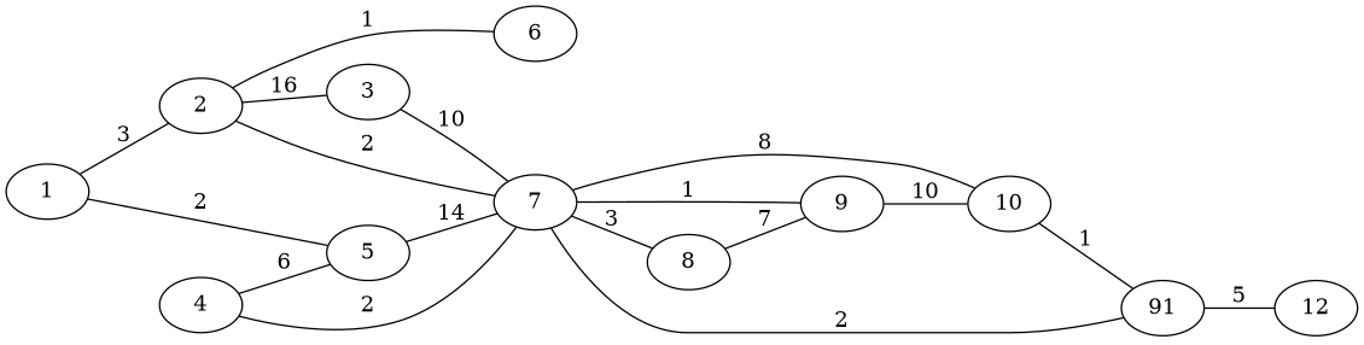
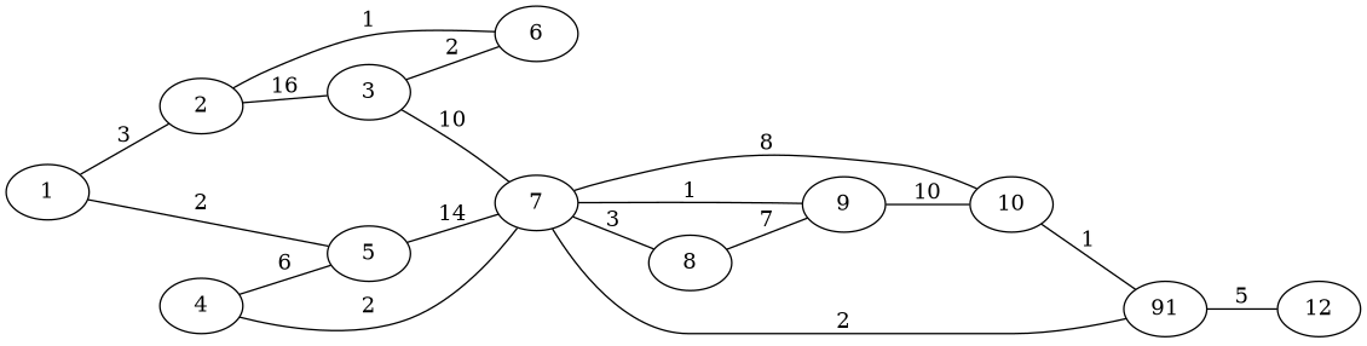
  graph {
    rankdir=LR
    1
    2
    5
    3
    6
    7
    8
    9
    10
    n10 [label=91]
    12
    4
    1 -- 2 [label=3]
    1 -- 5 [label=2]
    2 -- 3 [label=16]
    2 -- 6 [label=1]
-   2 -- 7 [label=2]
    5 -- 7 [label=14]
+   3 -- 6 [label=2]
    3 -- 7 [label=10]
    7 -- 8 [label=3]
    7 -- 9 [label=1]
    7 -- 10 [label=8]
    7 -- n10 [label=2]
    8 -- 9 [label=7]
    9 -- 10 [label=10]
    10 -- n10 [label=1]
    n10 -- 12 [label=5]
    4 -- 5 [label=6]
    4 -- 7 [label=2]
  }
